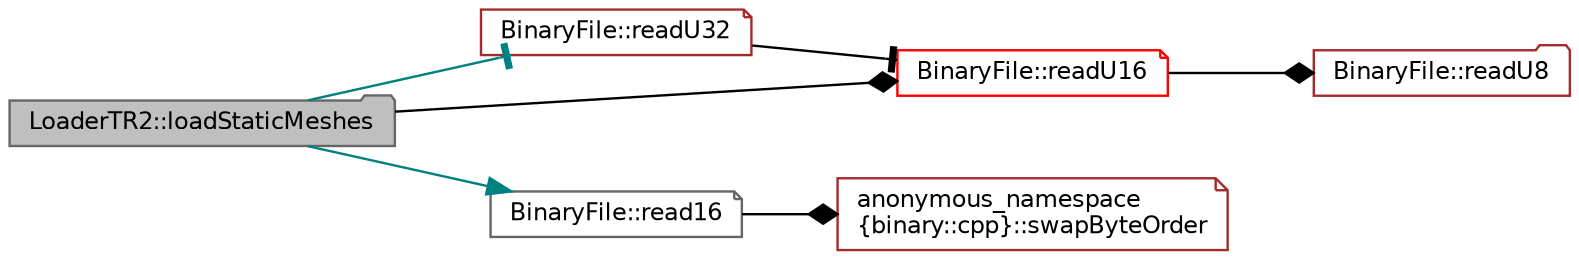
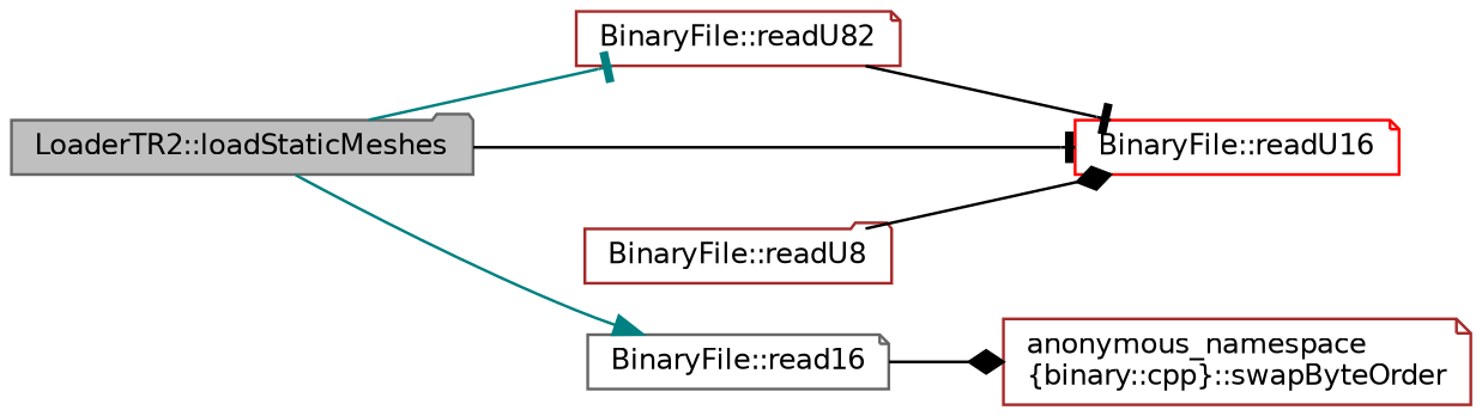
  digraph {
    rankdir=LR
    node [color=brown fillcolor=white fontname=Helvetica fontsize=10 shape=note style=filled]
    edge [arrowhead=diamond color=black fontname=Helvetica fontsize=10 labelfontname=Helvetica labelfontsize=10 style=solid]
    n1 [color=gray40 fillcolor=grey75 fontcolor=black height=0.2 label="LoaderTR2::loadStaticMeshes" shape=folder width=0.4]
-   n2 [height=0.2 label="BinaryFile::readU32" width=0.4]
+   n2 [height=0.2 label="BinaryFile::readU82" width=0.4]
    n3 [color=red height=0.2 label="BinaryFile::readU16" width=0.4]
    n4 [color=gray40 height=0.2 label="BinaryFile::read16" width=0.4]
    n5 [height=0.2 label="BinaryFile::readU8" shape=folder width=0.4]
    n6 [height=0.2 label="anonymous_namespace\l\{binary::cpp\}::swapByteOrder" width=0.4]
    n1 -> n2 [arrowhead=tee color=teal]
-   n1 -> n3
+   n1 -> n3 [arrowhead=tee]
    n1 -> n4 [arrowhead=normal color=teal]
    n2 -> n3 [arrowhead=tee]
-   n3 -> n5
+   n5 -> n3
    n4 -> n6
  }
